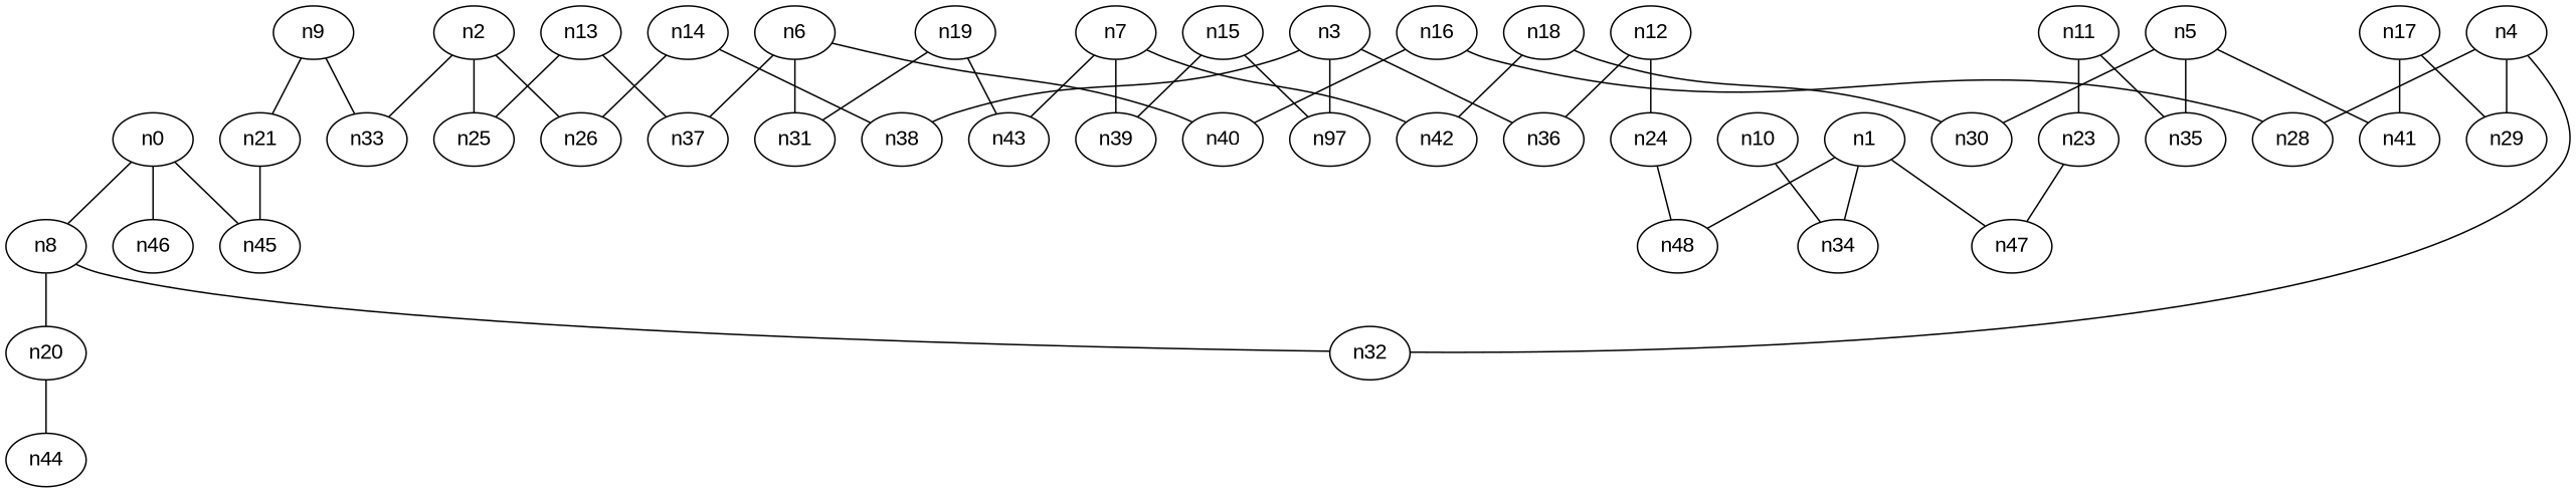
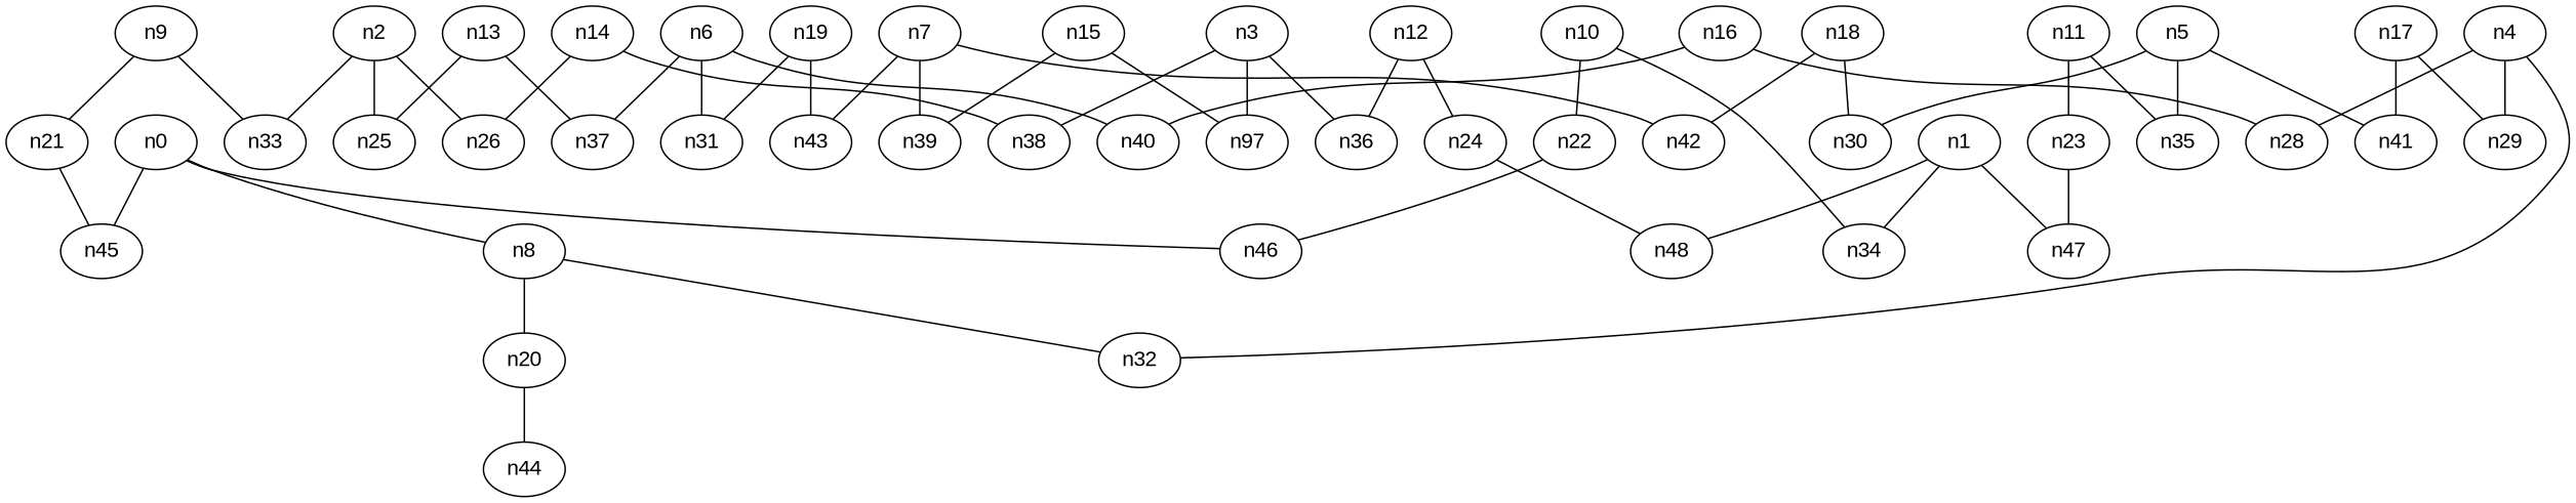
  strict graph {
    edge_default="{}"
    fontname="Liberation Sans"
    node_default="{}"
    node [fontname="Liberation Sans"]
    edge [fontname="Liberation Sans"]
    n0 [dim3pos="0.17482522941162273,-0.8427255389137379,-0.5091657934540806"]
    n45 [dim3pos="0.3784627537096459,-0.8827154509300426,-0.27853074649647486"]
    n46 [dim3pos="0.19138952026293254,0.7635710133958414,0.6167084878896772"]
    n8 [dim3pos="0.13979405809942583,-0.2591379280701024,-0.9556700034821793"]
    n44 [dim3pos="-0.347837847938874,0.6462906098660434,0.6792034151417604"]
    n1 [dim3pos="0.041427398507036514,0.020448813922609575,-0.9989322382734965"]
    n34 [dim3pos="-0.18480661836774995,-0.13559944258435055,-0.9733752128435829"]
    n47 [dim3pos="0.2548180568966894,0.19083471940247676,-0.9479714488052757"]
    n48 [dim3pos="0.047310982273993656,0.00790477667149702,-0.9988489302502374"]
    n2 [dim3pos="0.6172532949838602,-0.3795048861330666,0.6891838733115394"]
    n25 [dim3pos="-0.5990785676052439,0.13152579424299626,-0.7898137978566836"]
    n26 [dim3pos="0.3927070855766718,-0.48378202434358564,0.7821356006856477"]
    n33 [dim3pos="0.6586155544810008,-0.59971633215214,0.4544951840731294"]
    n3 [dim3pos="0.03330861937503654,-0.05321382386637144,-0.998027466969145"]
    n27 [dim3pos="0.11516857750855496,-0.2679265283806128,-0.9565310105503996" label=n97]
    n36 [dim3pos="0.052671323310202744,-0.04707126140712165,-0.9975018937577484"]
    n38 [dim3pos="-0.07891745729002271,0.16113924907359636,-0.9837714050239897"]
    n4 [dim3pos="0.024064959170375697,-0.14668076448389095,0.9888911118371676"]
    n28 [dim3pos="0.022606353265408004,0.1323717927848895,-0.9909423097572098"]
    n29 [dim3pos="-0.11681692348786524,0.32676957931037787,-0.9378568379151206"]
    n32 [dim3pos="0.03095013055793299,-0.08435495941667227,-0.9959549840430834"]
    n5 [dim3pos="0.3287350420393712,-0.8297231612823759,0.4511017044602618"]
    n30 [dim3pos="0.7369021743619718,-0.635797522526982,0.22964471639719905"]
    n35 [dim3pos="-0.13292723452833075,-0.8326136885856392,0.5376660635566154"]
    n41 [dim3pos="-0.40905375646973896,0.6357577846520222,-0.6545892327042575"]
    n6 [dim3pos="-0.14744266751386614,-0.060373896030826664,0.9872262417877953"]
    n31 [dim3pos="-0.396240043996267,-0.09681810496859766,0.9130279744258256"]
    n37 [dim3pos="0.13561450586562854,0.03433010750135763,0.9901667281411584"]
    n40 [dim3pos="0.10730507609165107,0.10605491804502701,-0.9885534760464036"]
    n7 [dim3pos="-0.5849996886971351,0.620928962123768,0.5217495454910864"]
    n39 [dim3pos="-0.31656348638911047,0.660887616036612,0.6804521423690393"]
    n42 [dim3pos="-0.3883647905615136,0.8713691055111786,0.29981439493920264"]
    n43 [dim3pos="0.7414053350842839,-0.25234032961812286,-0.6218058275352345"]
    n20 [dim3pos="-0.2856681190935233,0.4517421104280494,0.8451761895602482"]
    n9 [dim3pos="0.4845870061249865,-0.842015171270582,0.2370356193591899"]
    n21 [dim3pos="-0.9823365058341004,-0.17665113302576516,0.061720065670443865"]
    n10 [dim3pos="-0.3317764192786479,-0.3545779326886717,-0.8741847043164658"]
+   n22 [dim3pos="-0.34215959692081477,-0.5670938711825625,-0.7492204959170302"]
    n11 [dim3pos="-0.3579097628445479,-0.6428648435675556,0.6772188675497913"]
    n23 [dim3pos="0.3813979027785869,0.4121795843739666,-0.8274319488522301"]
    n12 [dim3pos="0.05789825676592525,-0.028900033976015514,-0.9979040935378771"]
    n24 [dim3pos="-0.06716814243083935,0.011437474492529893,0.9976761121825175"]
    n13 [dim3pos="0.40212393092903204,0.016681146457839864,0.9154332763926791"]
    n14 [dim3pos="0.20443918586750476,-0.3874953019260316,0.8989171320355873"]
    n15 [dim3pos="0.18108629202469245,-0.4991977618545166,-0.8473543234091564"]
    n16 [dim3pos="0.06598656093059063,0.12708263812943438,-0.9896947897521825"]
    n17 [dim3pos="-0.27552010080594136,0.48411644014802163,-0.830493796744016"]
    n18 [dim3pos="0.48385466011307565,0.8686466564615261,0.10647842084230812"]
    n19 [dim3pos="-0.6438635734662587,0.0027945220937923075,0.7651352098874598"]
    n0 -- n45
    n0 -- n46
    n0 -- n8
    n8 -- n32
    n8 -- n20
    n1 -- n34
    n1 -- n47
    n1 -- n48
    n2 -- n25
    n2 -- n26
    n2 -- n33
    n3 -- n27
    n3 -- n36
    n3 -- n38
    n4 -- n28
    n4 -- n29
    n4 -- n32
    n5 -- n30
    n5 -- n35
    n5 -- n41
    n6 -- n31
    n6 -- n37
    n6 -- n40
    n7 -- n39
    n7 -- n42
    n7 -- n43
    n20 -- n44
    n9 -- n33
    n9 -- n21
    n21 -- n45
    n10 -- n34
+   n10 -- n22
+   n22 -- n46
    n11 -- n35
    n11 -- n23
    n23 -- n47
    n12 -- n36
    n12 -- n24
    n24 -- n48
    n13 -- n25
    n13 -- n37
    n14 -- n26
    n14 -- n38
    n15 -- n27
    n15 -- n39
    n16 -- n28
    n16 -- n40
    n17 -- n29
    n17 -- n41
    n18 -- n30
    n18 -- n42
    n19 -- n31
    n19 -- n43
  }
